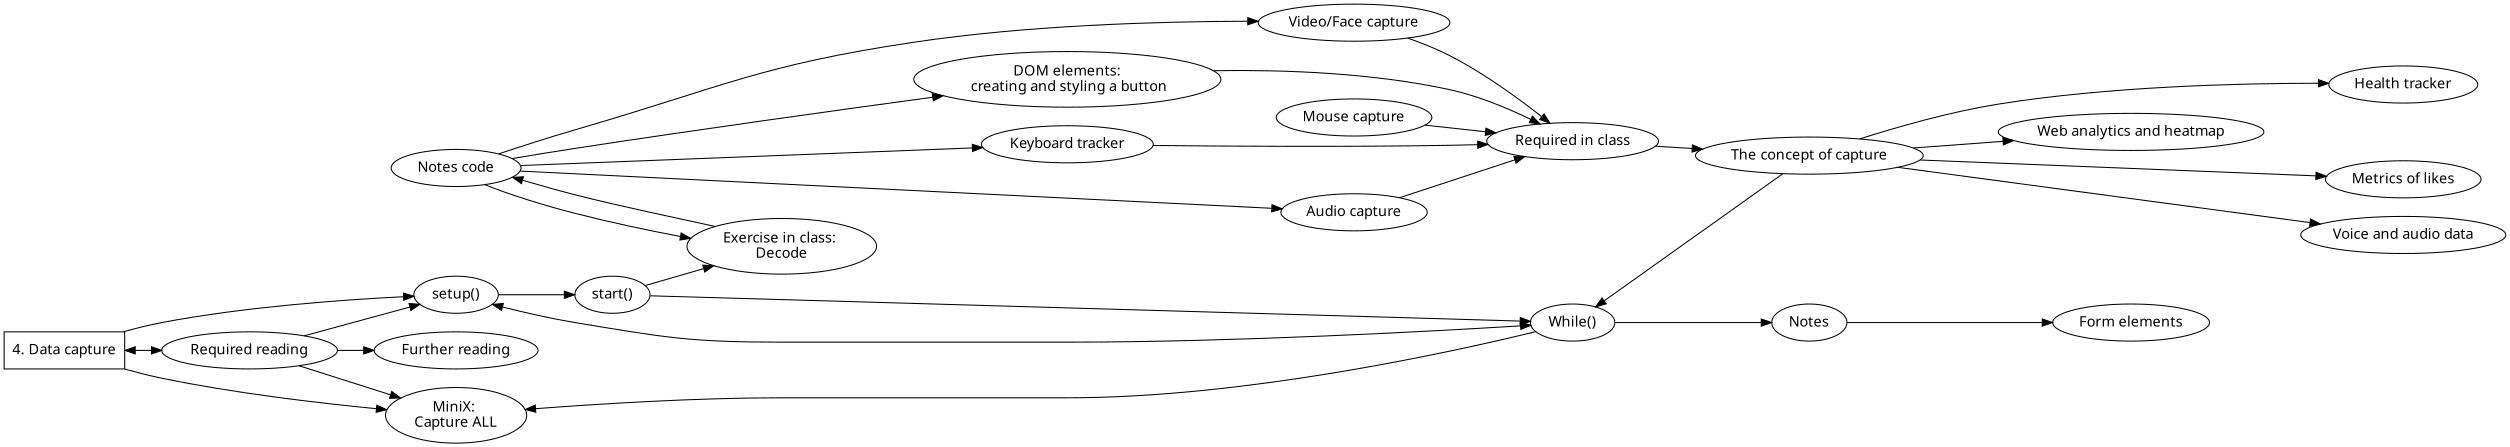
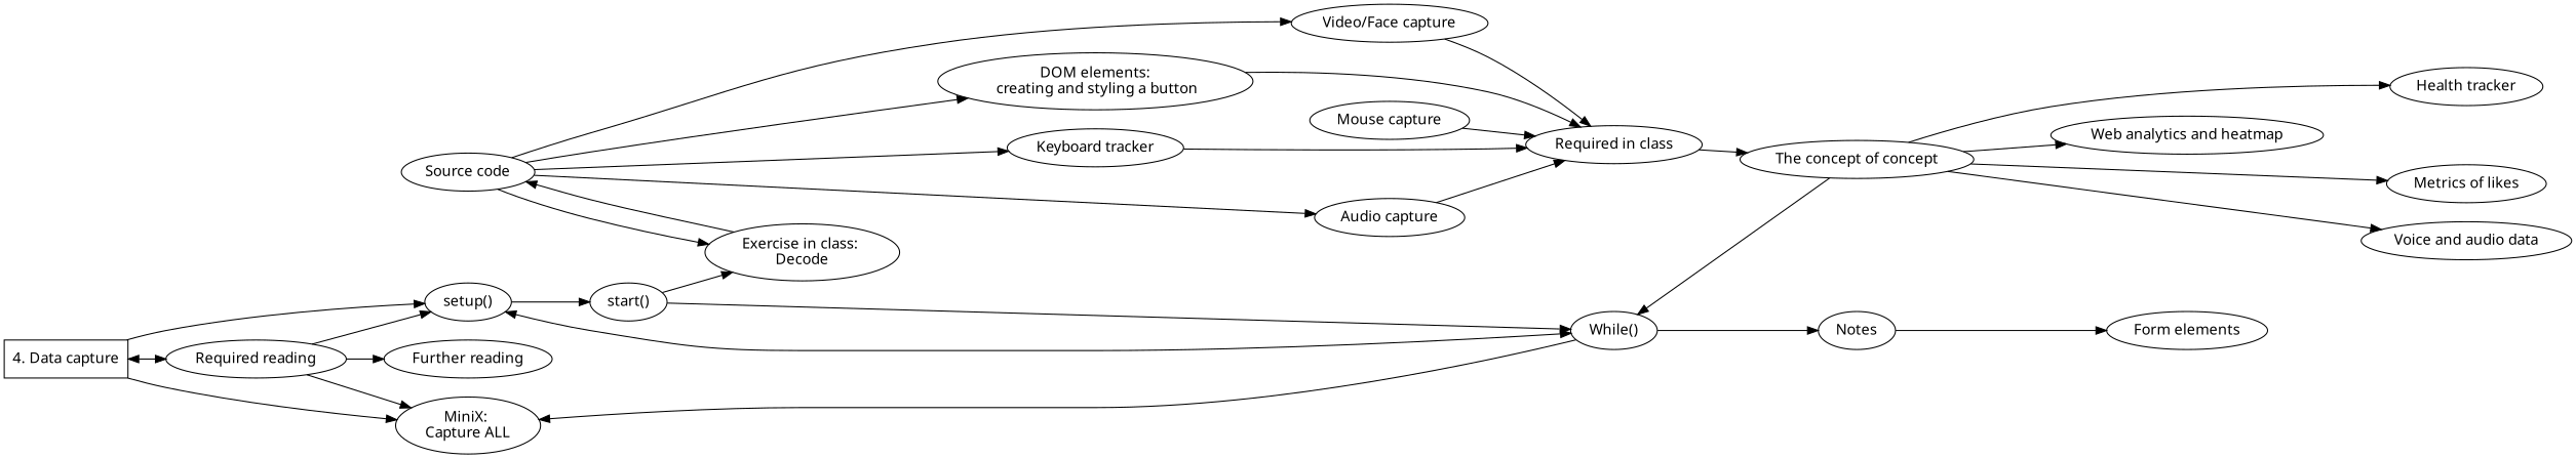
  digraph {
    rankdir=LR
    node [fontname="Hershey-Noailles-help-me"]
-   n1 [label="Notes code"]
+   n1 [label="Source code"]
    n2 [label="MiniX: \nCapture ALL"]
    n3 [label="Required in class"]
    n4 [label="While()"]
    n5 [label="Exercise in class: \nDecode"]
    n6 [label="DOM elements:\n creating and styling a button"]
    n7 [label="Keyboard tracker"]
    n8 [label="Audio capture"]
    n9 [label="Video/Face capture"]
-   n10 [label="The concept of capture"]
+   n10 [label="The concept of concept"]
    n11 [label=Notes]
    n12 [label="4. Data capture" penwidth="1pt" shape=rectangle style=bold]
    n13 [label="setup()"]
    n14 [label="Required reading"]
    n15 [label="start()"]
    n16 [label="Further reading"]
    n17 [label="Mouse capture"]
    n18 [label="Web analytics and heatmap"]
    n19 [label="Metrics of likes"]
    n20 [label="Voice and audio data"]
    n21 [label="Health tracker"]
    n22 [label="Form elements"]
    subgraph sub_1 {
      rank=same
      n1
      n2
    }
    subgraph sub_2 {
      rank=same
      n3
      n4
    }
    n1 -> n5
    n1 -> n6 [minlen=2]
    n1 -> n7 [minlen=3]
    n1 -> n8 [minlen=4]
    n1 -> n9 [minlen=4]
    n3 -> n10
    n4 -> n2
    n4 -> n11
    n5 -> n1
    n6 -> n3
    n7 -> n3
    n8 -> n3
    n9 -> n3
    n10 -> n4
    n10 -> n18 [minlen=2]
    n10 -> n19 [minlen=3]
    n10 -> n20 [minlen=3]
    n10 -> n21 [minlen=3]
    n11 -> n22 [minlen=2]
    n12 -> n2
    n12 -> n13
    n12 -> n14 [dir=both]
    n13 -> n4 [dir=both]
    n13 -> n15
    n14 -> n2
    n14 -> n13
    n14 -> n16
    n15 -> n4
    n15 -> n5
    n17 -> n3
  }
